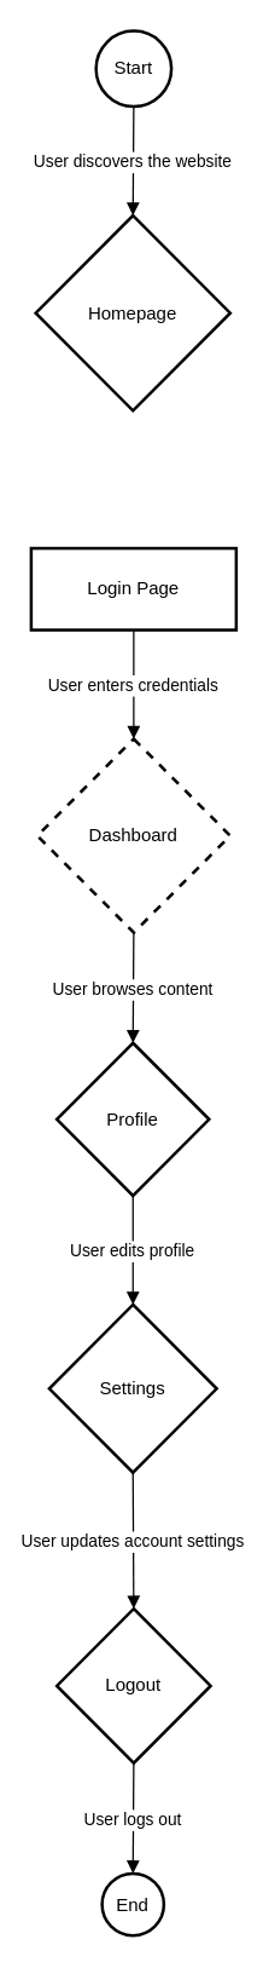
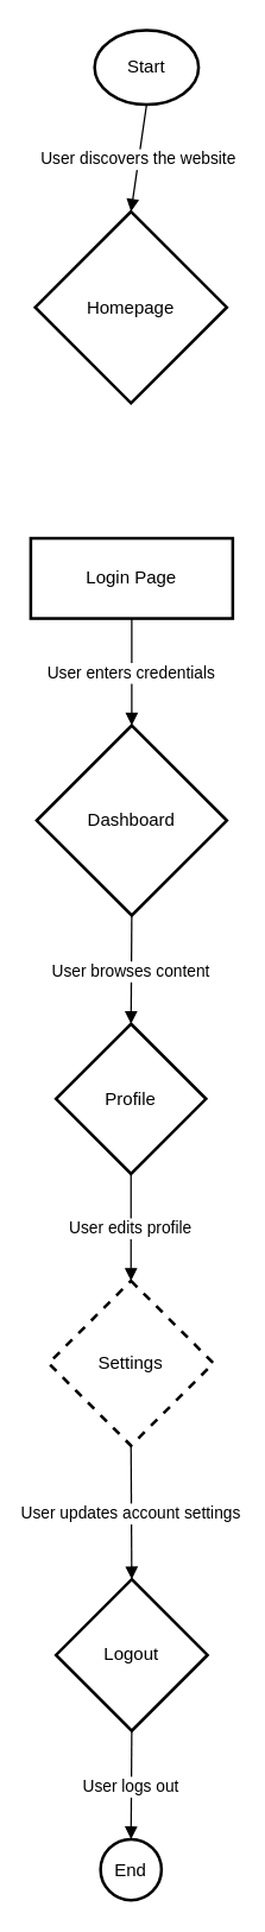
  <mxCell id="0" />
  <mxCell id="1" parent="0" />
- <mxCell id="2" value="Start" style="ellipse;aspect=fixed;strokeWidth=2;whiteSpace=wrap;" vertex="1" parent="1"><mxGeometry x="63" y="20" width="50" height="50" as="geometry" /></mxCell>
+ <mxCell id="2" value="Start" style="ellipse;aspect=fixed;strokeWidth=2;whiteSpace=wrap;" vertex="1" parent="1"><mxGeometry x="63" y="20" width="70" height="50" as="geometry" /></mxCell>
  <mxCell id="3" value="Homepage" style="rhombus;strokeWidth=2;whiteSpace=wrap;" vertex="1" parent="1"><mxGeometry x="23" y="142" width="129" height="129" as="geometry" /></mxCell>
  <mxCell id="4" value="Login Page" style="whiteSpace=wrap;strokeWidth=2;" vertex="1" parent="1"><mxGeometry x="20" y="362" width="136" height="54" as="geometry" /></mxCell>
- <mxCell id="5" value="Dashboard" style="rhombus;strokeWidth=2;whiteSpace=wrap;dashed=1;" vertex="1" parent="1"><mxGeometry x="24" y="488" width="128" height="128" as="geometry" /></mxCell>
+ <mxCell id="5" value="Dashboard" style="rhombus;strokeWidth=2;whiteSpace=wrap;" vertex="1" parent="1"><mxGeometry x="24" y="488" width="128" height="128" as="geometry" /></mxCell>
  <mxCell id="6" value="Profile" style="rhombus;strokeWidth=2;whiteSpace=wrap;" vertex="1" parent="1"><mxGeometry x="37" y="689" width="101" height="101" as="geometry" /></mxCell>
- <mxCell id="7" value="Settings" style="rhombus;strokeWidth=2;whiteSpace=wrap;" vertex="1" parent="1"><mxGeometry x="32" y="862" width="111" height="111" as="geometry" /></mxCell>
+ <mxCell id="7" value="Settings" style="rhombus;strokeWidth=2;whiteSpace=wrap;dashed=1;" vertex="1" parent="1"><mxGeometry x="32" y="862" width="111" height="111" as="geometry" /></mxCell>
  <mxCell id="8" value="Logout" style="rhombus;strokeWidth=2;whiteSpace=wrap;" vertex="1" parent="1"><mxGeometry x="37" y="1063" width="102" height="102" as="geometry" /></mxCell>
  <mxCell id="9" value="End" style="ellipse;aspect=fixed;strokeWidth=2;whiteSpace=wrap;" vertex="1" parent="1"><mxGeometry x="67" y="1238" width="41" height="41" as="geometry" /></mxCell>
  <mxCell id="10" value="User discovers the website" style="curved=1;startArrow=none;endArrow=block;exitX=0.5;exitY=1;entryX=0.5;entryY=0;" edge="1" parent="1" source="2" target="3"><mxGeometry relative="1" as="geometry"><Array as="points" /></mxGeometry></mxCell>
  <mxCell id="11" value="User enters credentials" style="curved=1;startArrow=none;endArrow=block;exitX=0.5;exitY=0.99;entryX=0.5;entryY=0;" edge="1" parent="1" source="4" target="5"><mxGeometry relative="1" as="geometry"><Array as="points" /></mxGeometry></mxCell>
  <mxCell id="12" value="User browses content" style="curved=1;startArrow=none;endArrow=block;exitX=0.5;exitY=1;entryX=0.5;entryY=0;" edge="1" parent="1" source="5" target="6"><mxGeometry relative="1" as="geometry"><Array as="points" /></mxGeometry></mxCell>
  <mxCell id="13" value="User edits profile" style="curved=1;startArrow=none;endArrow=block;exitX=0.5;exitY=1;entryX=0.5;entryY=0;" edge="1" parent="1" source="6" target="7"><mxGeometry relative="1" as="geometry"><Array as="points" /></mxGeometry></mxCell>
  <mxCell id="14" value="User updates account settings" style="curved=1;startArrow=none;endArrow=block;exitX=0.5;exitY=1;entryX=0.5;entryY=0;" edge="1" parent="1" source="7" target="8"><mxGeometry relative="1" as="geometry"><Array as="points" /></mxGeometry></mxCell>
  <mxCell id="15" value="User logs out" style="curved=1;startArrow=none;endArrow=block;exitX=0.5;exitY=1;entryX=0.51;entryY=0;" edge="1" parent="1" source="8" target="9"><mxGeometry relative="1" as="geometry"><Array as="points" /></mxGeometry></mxCell>
